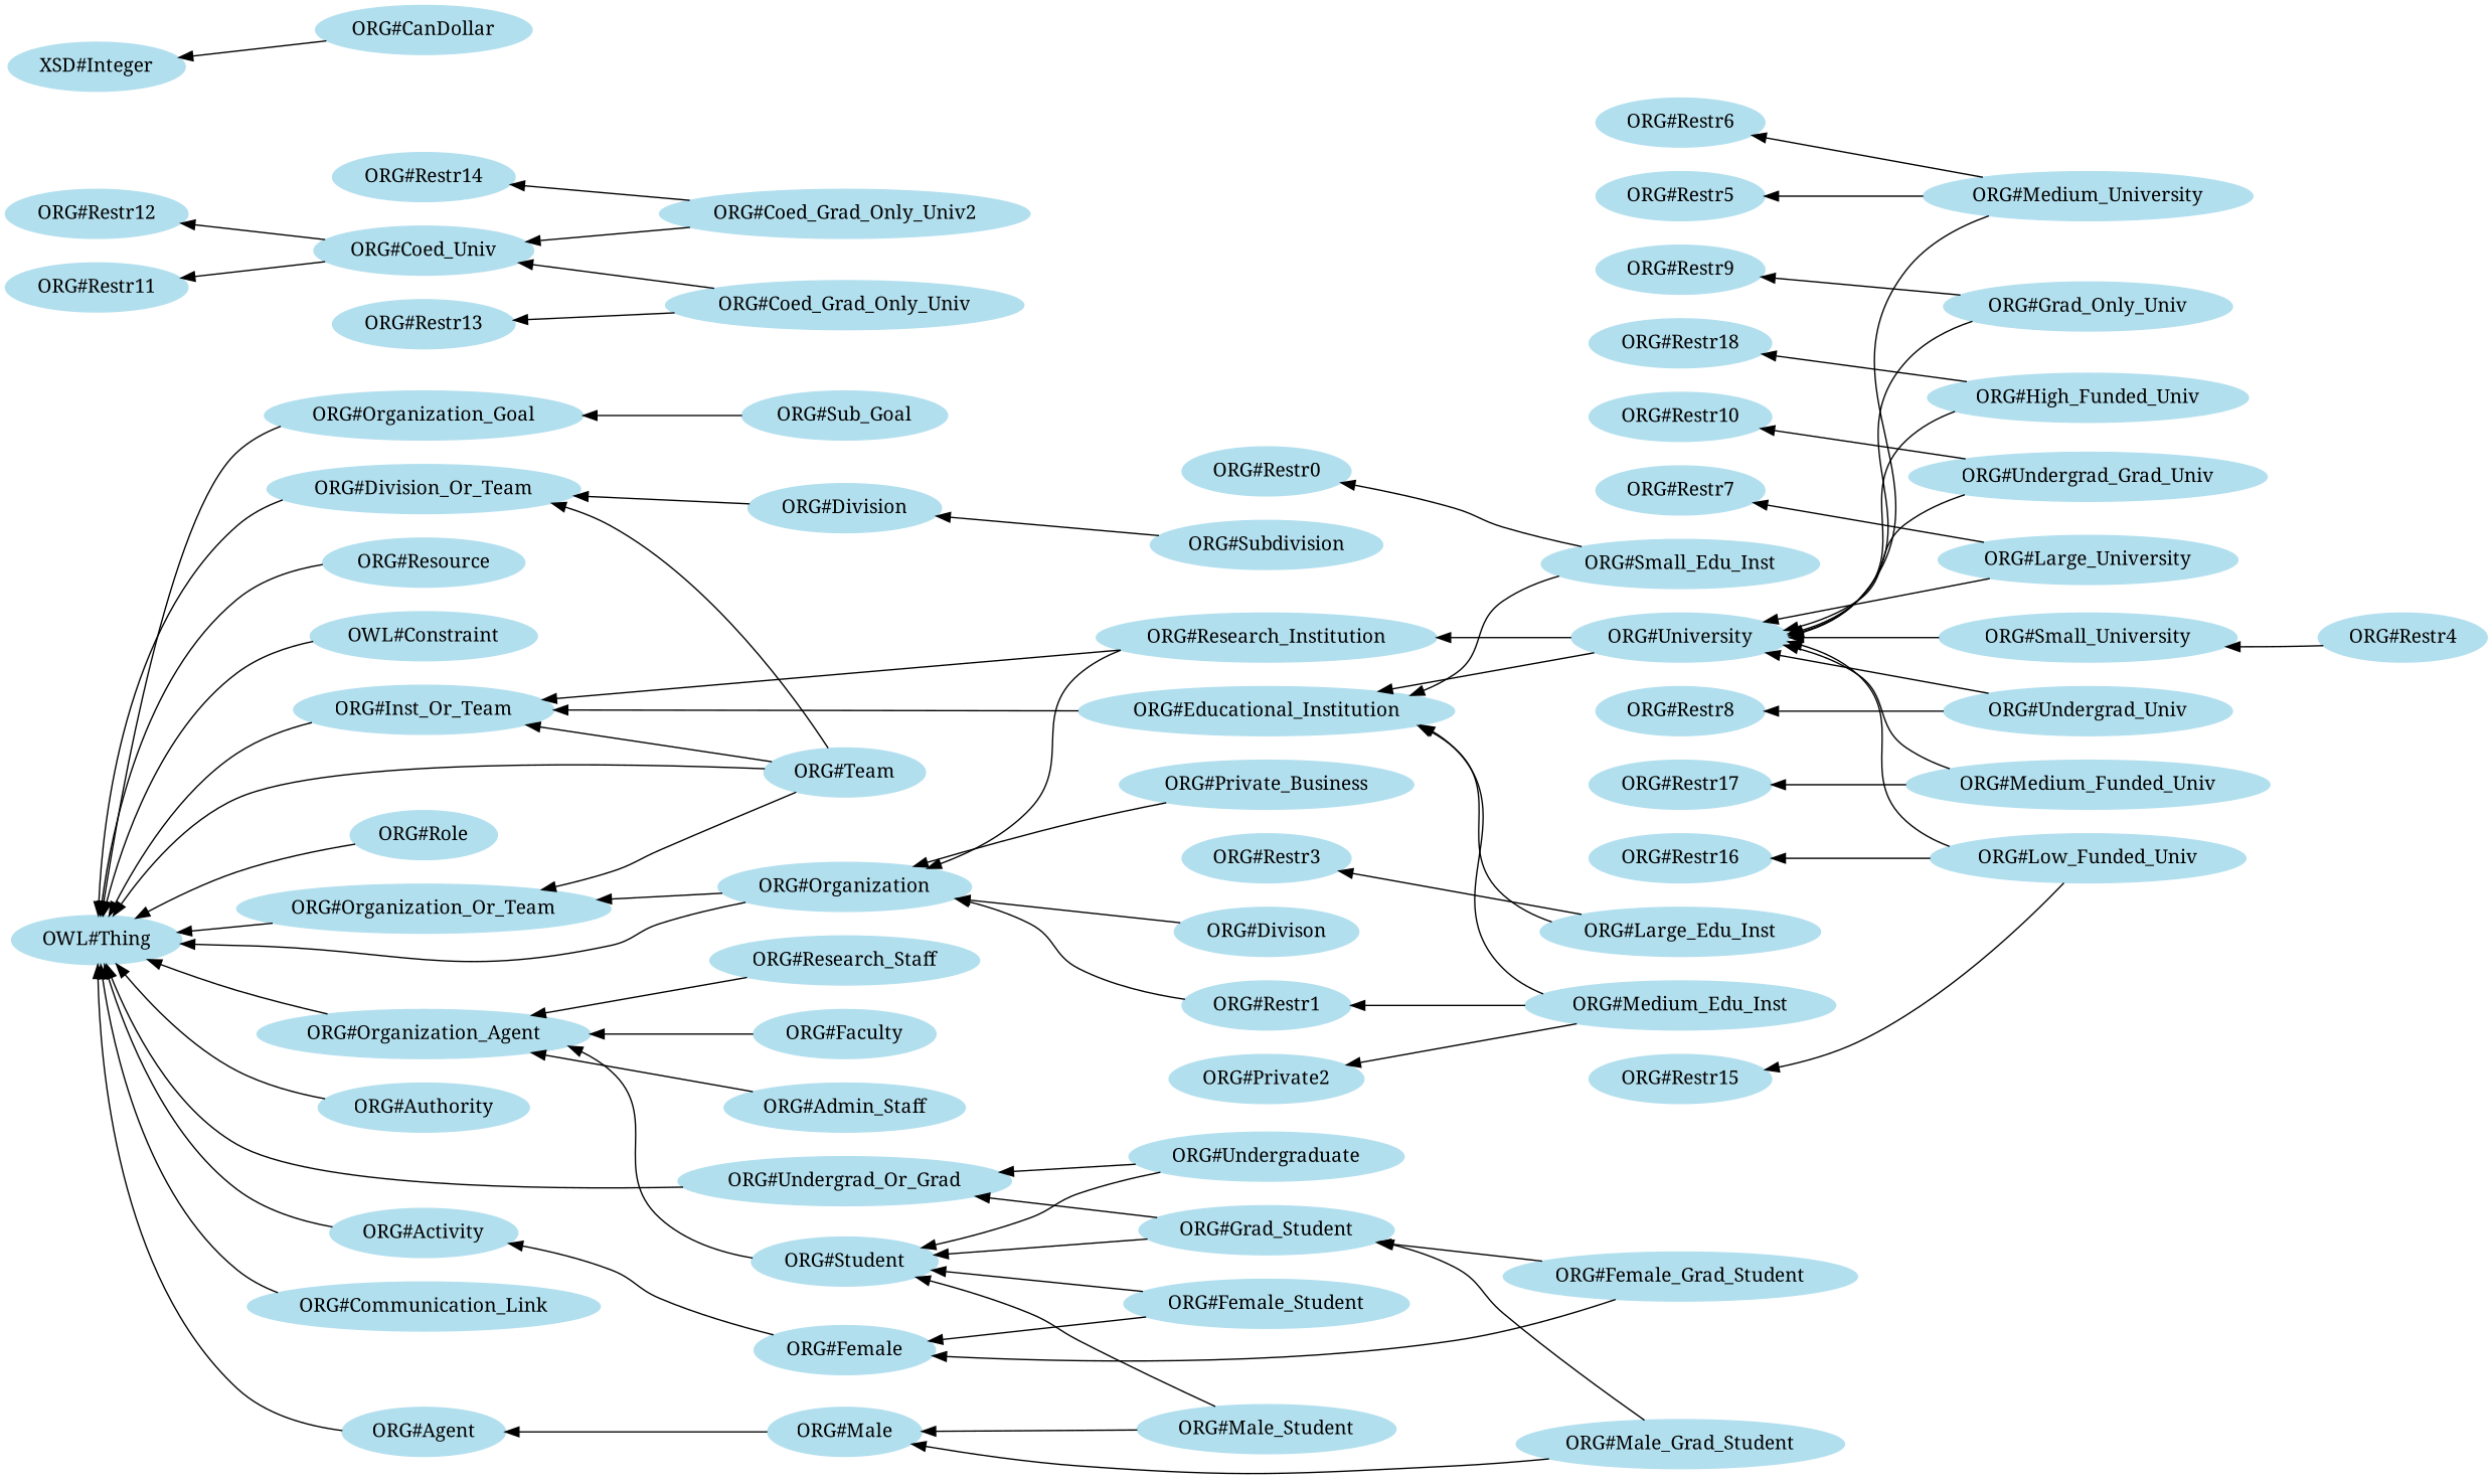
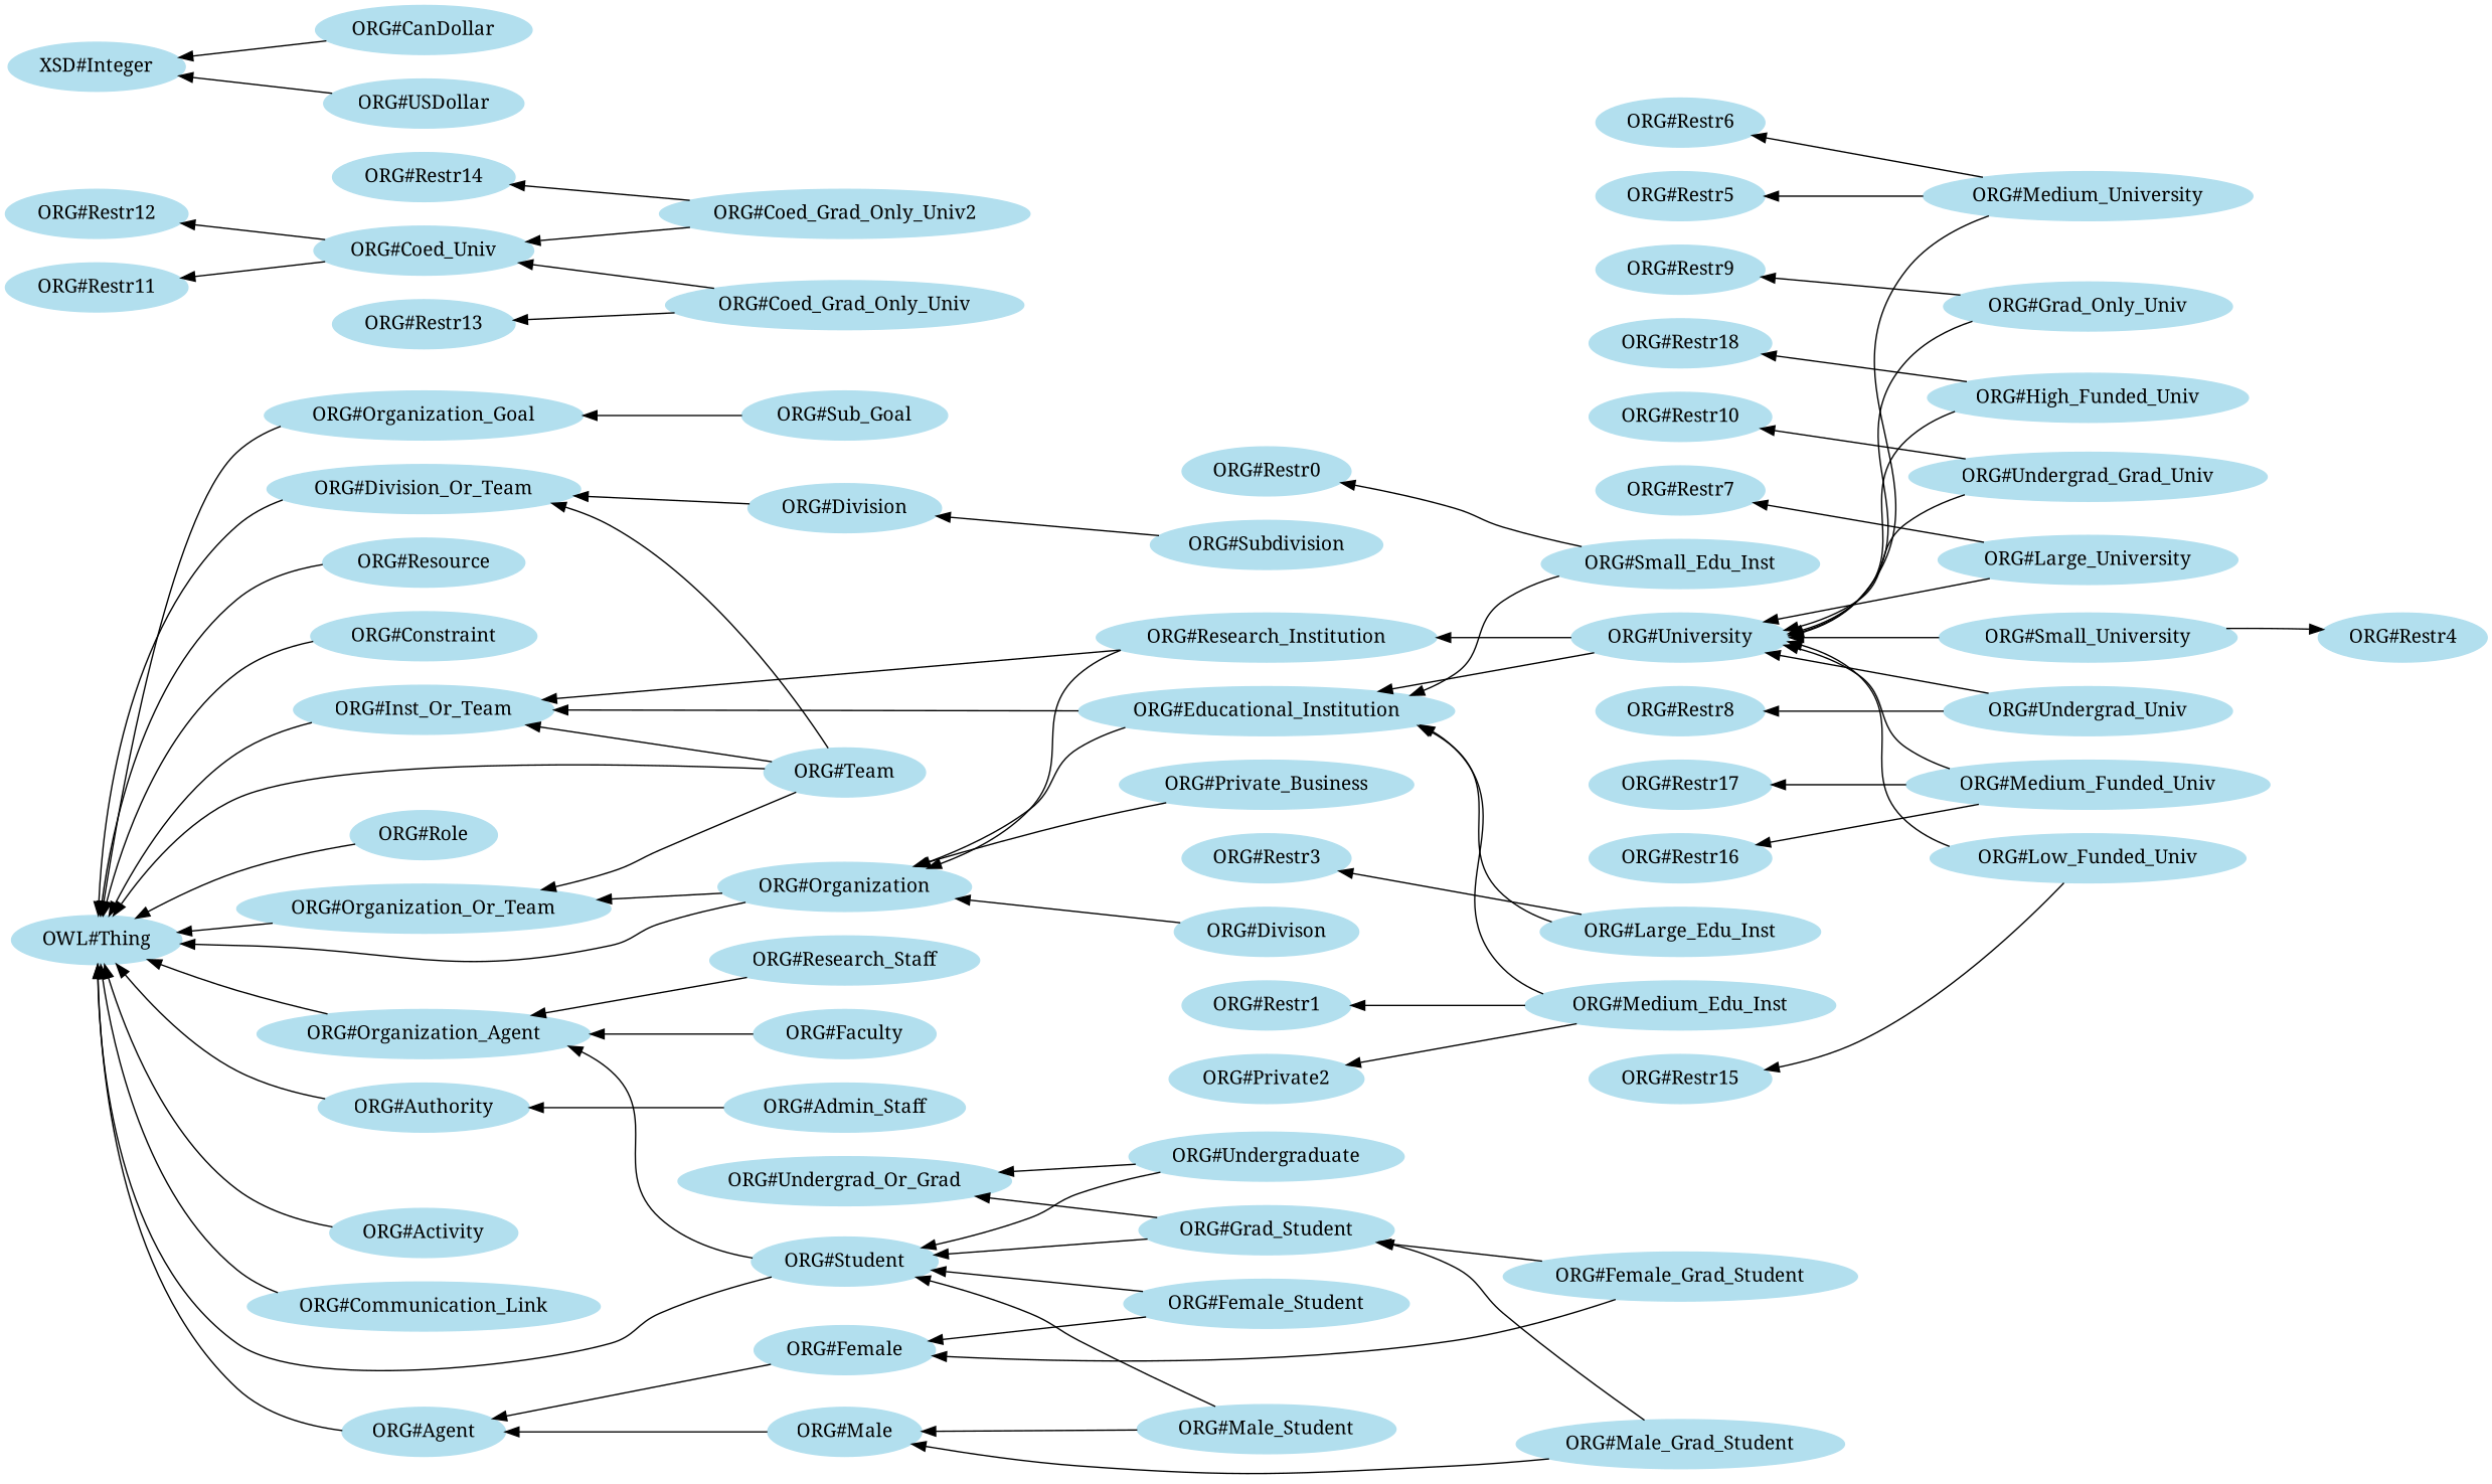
  digraph {
    fontname="Noto Serif"
    rankdir=LR
    node [color=lightblue2 fontname="Noto Serif" style=filled]
    edge [dir=back fontname="Noto Serif"]
    "ORG#Organization" [width=2.25]
    "ORG#Research_Institution" [width=2.97]
    "ORG#Educational_Institution" [width=3.25]
    "ORG#Divison" [width=1.72]
    "ORG#Private_Business" [width=2.61]
    "ORG#University" [width=2]
    "ORG#Small_Edu_Inst" [width=2.56]
    "ORG#Medium_Edu_Inst" [width=2.83]
    "ORG#Large_Edu_Inst" [width=2.58]
    "ORG#Grad_Only_Univ" [width=2.72]
    "ORG#Coed_Grad_Only_Univ" [width=3.36]
    "ORG#Organization_Goal" [width=2.83]
    "ORG#Sub_Goal" [width=1.94]
    "ORG#Small_University" [width=2.67]
    "ORG#High_Funded_Univ" [width=2.97]
    "ORG#Undergrad_Grad_Univ" [width=3.31]
    "ORG#Large_University" [width=2.69]
    "ORG#Undergrad_Univ" [width=2.67]
    "ORG#Medium_University" [width=2.97]
    "ORG#Medium_Funded_Univ" [width=3.31]
    "ORG#Low_Funded_Univ" [width=2.94]
    "ORG#Male_Grad_Student" [width=2.97]
    "ORG#Female_Grad_Student" [width=3.17]
    "ORG#Female_Student" [width=2.56]
    "ORG#Grad_Student" [width=2.36]
    "ORG#Resource" [width=1.86]
-   "ORG#Constraint" [width=1.97 label="OWL#Constraint"]
+   "ORG#Constraint" [width=1.97]
    "ORG#Faculty" [width=1.69]
    "ORG#Division_Or_Team" [width=2.86]
    "ORG#Team" [width=1.53]
    "ORG#Division" [width=1.78]
    "ORG#Subdivision" [width=2.08]
    "ORG#Role" [width=1.44]
    "ORG#Male_Student" [width=2.33]
    "ORG#Student" [width=1.72]
    "ORG#Undergraduate" [width=2.44]
    "ORG#Research_Staff" [width=2.5]
    "ORG#Organization_Agent" [width=2.97]
    "ORG#Admin_Staff" [width=2.31]
    "ORG#Restr9" [width=1.61]
    "ORG#Restr8" [width=1.58]
    "ORG#Restr7" [width=1.61]
    "ORG#Restr6" [width=1.61]
    "ORG#Activity" [width=1.78]
    "ORG#Restr5" [width=1.58]
    "ORG#Restr4" [width=1.61]
    "ORG#Restr3" [width=1.58]
    n48 [label="ORG#Private2" width=1.61]
    "ORG#Restr1" [width=1.56]
    "ORG#Restr0" [width=1.61]
    "XSD#Integer" [width=1.61]
    "ORG#CanDollar" [width=1.97]
+   "ORG#USDollar" [width=1.89]
    "ORG#Inst_Or_Team" [width=2.42]
    "ORG#Undergrad_Or_Grad" [width=3.06]
    "ORG#Authority" [width=1.94]
    "ORG#Male" [width=1.47]
    "OWL#Thing" [width=1.61]
    "ORG#Communication_Link" [width=3.14]
    "ORG#Organization_Or_Team" [width=3.31]
    "ORG#Agent" [width=1.58]
    "ORG#Female" [width=1.67]
    "ORG#Coed_Univ" [width=2.11]
    "ORG#Coed_Grad_Only_Univ2" [width=3.47]
    "ORG#Restr18" [width=1.67]
    "ORG#Restr17" [width=1.67]
    "ORG#Restr16" [width=1.67]
    "ORG#Restr15" [width=1.67]
    "ORG#Restr14" [width=1.67]
    "ORG#Restr13" [width=1.67]
    "ORG#Restr12" [width=1.67]
    "ORG#Restr11" [width=1.64]
    "ORG#Restr10" [width=1.67]
    "ORG#Organization" -> "ORG#Research_Institution"
-   "ORG#Organization" -> "ORG#Restr1"
+   "ORG#Organization" -> "ORG#Educational_Institution"
    "ORG#Organization" -> "ORG#Divison"
    "ORG#Organization" -> "ORG#Private_Business"
    "ORG#Research_Institution" -> "ORG#University"
    "ORG#Educational_Institution" -> "ORG#University"
    "ORG#Educational_Institution" -> "ORG#Small_Edu_Inst"
    "ORG#Educational_Institution" -> "ORG#Medium_Edu_Inst"
    "ORG#Educational_Institution" -> "ORG#Large_Edu_Inst"
    "ORG#University" -> "ORG#Grad_Only_Univ"
    "ORG#University" -> "ORG#Small_University"
    "ORG#University" -> "ORG#High_Funded_Univ"
    "ORG#University" -> "ORG#Undergrad_Grad_Univ"
    "ORG#University" -> "ORG#Large_University"
    "ORG#University" -> "ORG#Undergrad_Univ"
    "ORG#University" -> "ORG#Medium_University"
    "ORG#University" -> "ORG#Medium_Funded_Univ"
    "ORG#University" -> "ORG#Low_Funded_Univ"
    "ORG#Organization_Goal" -> "ORG#Sub_Goal"
    "ORG#Grad_Student" -> "ORG#Male_Grad_Student"
    "ORG#Grad_Student" -> "ORG#Female_Grad_Student"
    "ORG#Division_Or_Team" -> "ORG#Team"
    "ORG#Division_Or_Team" -> "ORG#Division"
    "ORG#Division" -> "ORG#Subdivision"
    "ORG#Student" -> "ORG#Female_Student"
    "ORG#Student" -> "ORG#Grad_Student"
    "ORG#Student" -> "ORG#Male_Student"
    "ORG#Student" -> "ORG#Undergraduate"
    "ORG#Organization_Agent" -> "ORG#Faculty"
    "ORG#Organization_Agent" -> "ORG#Student"
    "ORG#Organization_Agent" -> "ORG#Research_Staff"
-   "ORG#Organization_Agent" -> "ORG#Admin_Staff"
+   "ORG#Authority" -> "ORG#Admin_Staff"
    "ORG#Restr9" -> "ORG#Grad_Only_Univ"
    "ORG#Restr8" -> "ORG#Undergrad_Univ"
    "ORG#Restr7" -> "ORG#Large_University"
    "ORG#Restr6" -> "ORG#Medium_University"
    "ORG#Restr5" -> "ORG#Medium_University"
-   "ORG#Small_University" -> "ORG#Restr4"
+   "ORG#Restr4" -> "ORG#Small_University"
    "ORG#Restr3" -> "ORG#Large_Edu_Inst"
    n48 -> "ORG#Medium_Edu_Inst"
    "ORG#Restr1" -> "ORG#Medium_Edu_Inst"
    "ORG#Restr0" -> "ORG#Small_Edu_Inst"
    "XSD#Integer" -> "ORG#CanDollar"
+   "XSD#Integer" -> "ORG#USDollar"
    "ORG#Inst_Or_Team" -> "ORG#Research_Institution"
    "ORG#Inst_Or_Team" -> "ORG#Educational_Institution"
    "ORG#Inst_Or_Team" -> "ORG#Team"
    "ORG#Undergrad_Or_Grad" -> "ORG#Grad_Student"
    "ORG#Undergrad_Or_Grad" -> "ORG#Undergraduate"
    "ORG#Male" -> "ORG#Male_Grad_Student"
    "ORG#Male" -> "ORG#Male_Student"
    "OWL#Thing" -> "ORG#Organization"
    "OWL#Thing" -> "ORG#Organization_Goal"
    "OWL#Thing" -> "ORG#Resource"
    "OWL#Thing" -> "ORG#Constraint"
    "OWL#Thing" -> "ORG#Division_Or_Team"
    "OWL#Thing" -> "ORG#Team"
    "OWL#Thing" -> "ORG#Role"
    "OWL#Thing" -> "ORG#Organization_Agent"
    "OWL#Thing" -> "ORG#Activity"
    "OWL#Thing" -> "ORG#Inst_Or_Team"
-   "OWL#Thing" -> "ORG#Undergrad_Or_Grad"
+   "OWL#Thing" -> "ORG#Student"
    "OWL#Thing" -> "ORG#Authority"
    "OWL#Thing" -> "ORG#Communication_Link"
    "OWL#Thing" -> "ORG#Organization_Or_Team"
    "OWL#Thing" -> "ORG#Agent"
    "ORG#Organization_Or_Team" -> "ORG#Organization"
    "ORG#Organization_Or_Team" -> "ORG#Team"
    "ORG#Agent" -> "ORG#Male"
-   "ORG#Activity" -> "ORG#Female"
+   "ORG#Agent" -> "ORG#Female"
    "ORG#Female" -> "ORG#Female_Grad_Student"
    "ORG#Female" -> "ORG#Female_Student"
    "ORG#Coed_Univ" -> "ORG#Coed_Grad_Only_Univ"
    "ORG#Coed_Univ" -> "ORG#Coed_Grad_Only_Univ2"
    "ORG#Restr18" -> "ORG#High_Funded_Univ"
    "ORG#Restr17" -> "ORG#Medium_Funded_Univ"
-   "ORG#Restr16" -> "ORG#Low_Funded_Univ"
+   "ORG#Restr16" -> "ORG#Medium_Funded_Univ"
    "ORG#Restr15" -> "ORG#Low_Funded_Univ"
    "ORG#Restr14" -> "ORG#Coed_Grad_Only_Univ2"
    "ORG#Restr13" -> "ORG#Coed_Grad_Only_Univ"
    "ORG#Restr12" -> "ORG#Coed_Univ"
    "ORG#Restr11" -> "ORG#Coed_Univ"
    "ORG#Restr10" -> "ORG#Undergrad_Grad_Univ"
  }
